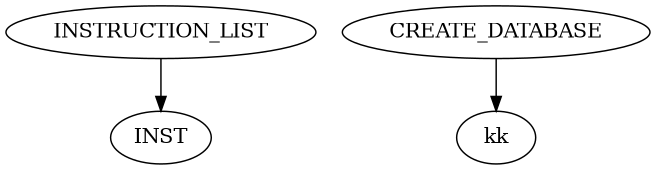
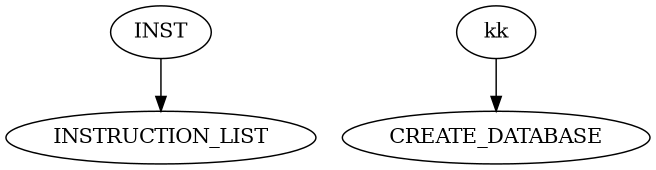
  digraph {
    n1 [label=INSTRUCTION_LIST]
    n2 [label=INST]
    n3 [label=CREATE_DATABASE]
    n4 [label=kk]
-   n1 -> n2
-   n3 -> n4
+   n2 -> n1
+   n4 -> n3
  }
